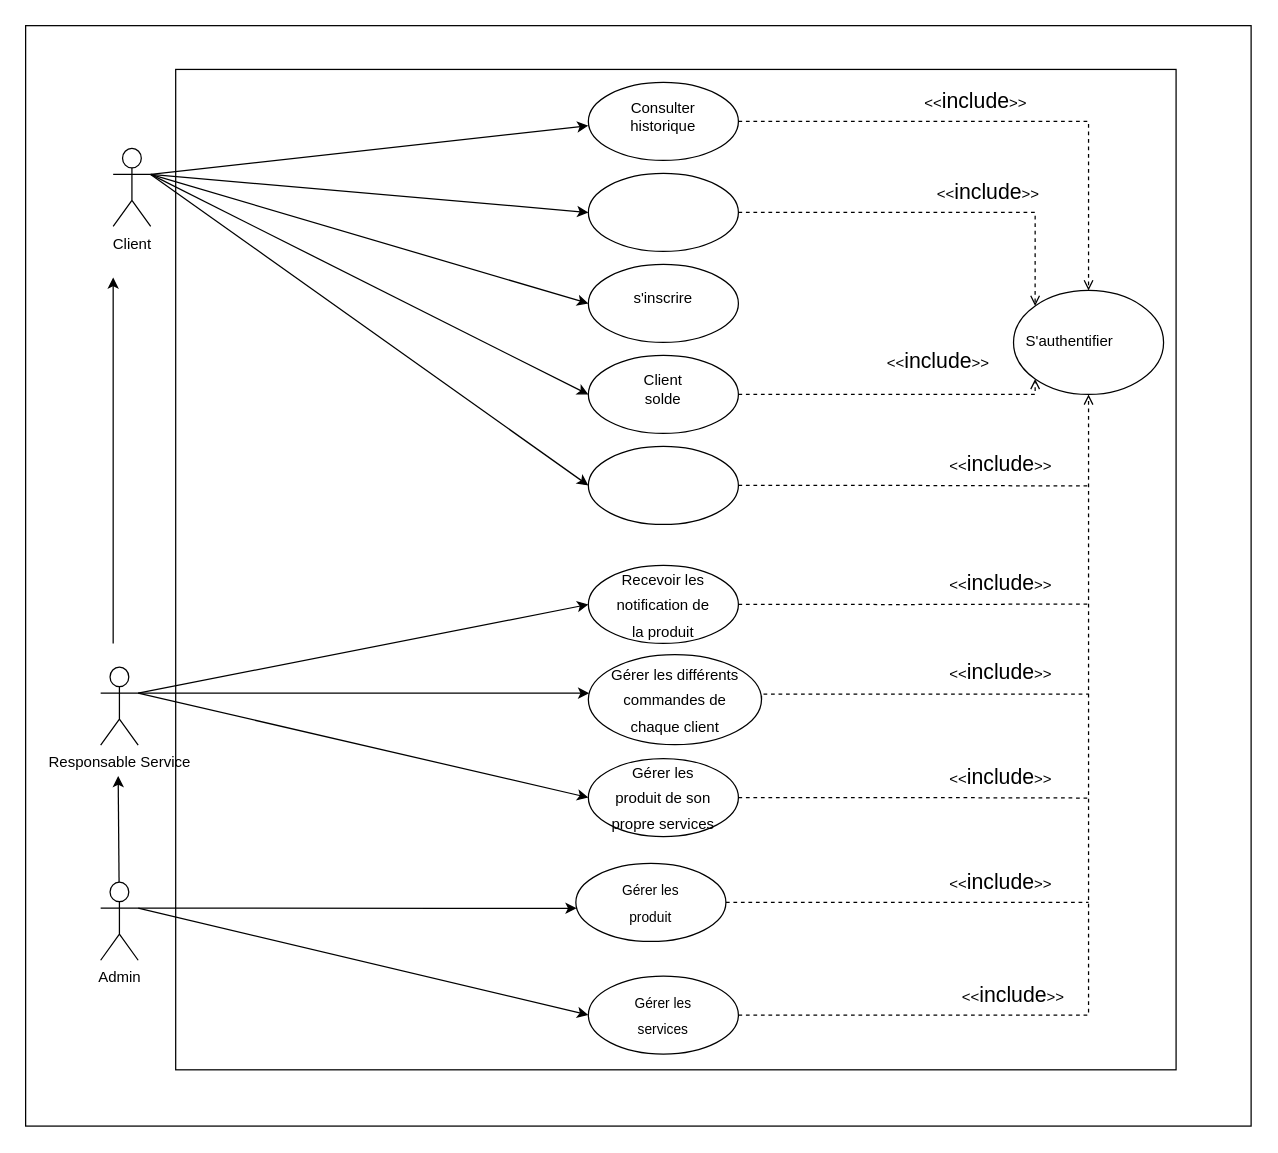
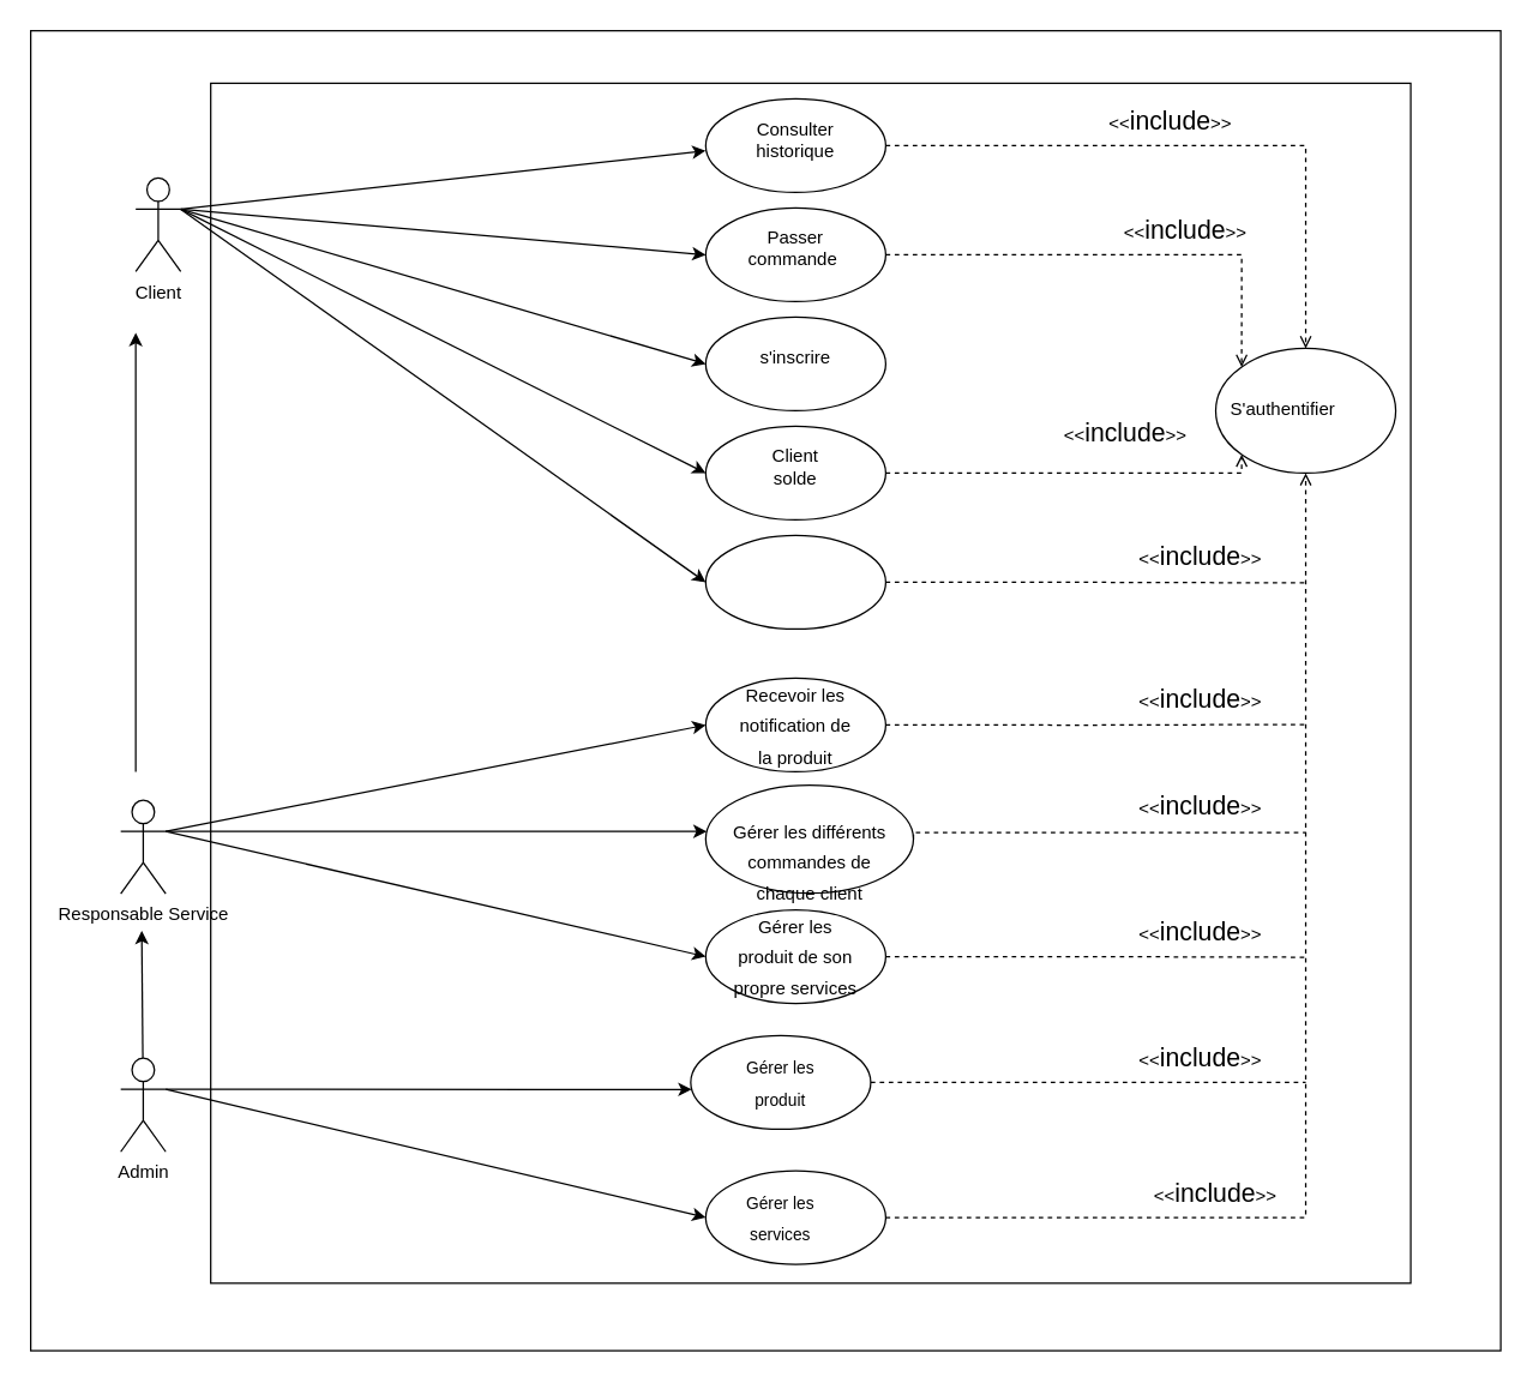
  <mxCell id="0" />
  <mxCell id="1" parent="0" />
  <mxCell id="2" value="" style="rounded=0;whiteSpace=wrap;html=1;strokeColor=default;fontFamily=Helvetica;fontSize=12;fontColor=default;fillColor=default;movable=1;resizable=1;rotatable=1;deletable=1;editable=1;locked=0;connectable=1;" parent="1" vertex="1"><mxGeometry x="20" y="20" width="980" height="880" as="geometry" /></mxCell>
  <mxCell id="3" value="" style="whiteSpace=wrap;html=1;aspect=fixed;movable=1;resizable=1;rotatable=1;deletable=1;editable=1;locked=0;connectable=1;" parent="1" vertex="1"><mxGeometry x="140" y="55" width="800" height="800" as="geometry" /></mxCell>
  <mxCell id="4" style="edgeStyle=none;rounded=0;orthogonalLoop=1;jettySize=auto;html=1;exitX=1;exitY=0.333;exitDx=0;exitDy=0;exitPerimeter=0;" parent="1" source="9" edge="1"><mxGeometry relative="1" as="geometry"><mxPoint x="470" y="100" as="targetPoint" /></mxGeometry></mxCell>
  <mxCell id="5" style="edgeStyle=none;rounded=0;orthogonalLoop=1;jettySize=auto;html=1;exitX=1;exitY=0.333;exitDx=0;exitDy=0;exitPerimeter=0;entryX=0;entryY=0.5;entryDx=0;entryDy=0;" parent="1" source="9" target="23" edge="1"><mxGeometry relative="1" as="geometry" /></mxCell>
  <mxCell id="6" style="edgeStyle=none;rounded=0;orthogonalLoop=1;jettySize=auto;html=1;exitX=1;exitY=0.333;exitDx=0;exitDy=0;exitPerimeter=0;entryX=0;entryY=0.5;entryDx=0;entryDy=0;" parent="1" source="9" target="28" edge="1"><mxGeometry relative="1" as="geometry" /></mxCell>
  <mxCell id="7" style="edgeStyle=none;rounded=0;orthogonalLoop=1;jettySize=auto;html=1;exitX=1;exitY=0.333;exitDx=0;exitDy=0;exitPerimeter=0;entryX=0;entryY=0.5;entryDx=0;entryDy=0;" parent="1" source="9" target="33" edge="1"><mxGeometry relative="1" as="geometry" /></mxCell>
  <mxCell id="8" style="edgeStyle=none;rounded=0;orthogonalLoop=1;jettySize=auto;html=1;exitX=1;exitY=0.333;exitDx=0;exitDy=0;exitPerimeter=0;entryX=0;entryY=0.5;entryDx=0;entryDy=0;" parent="1" source="9" target="39" edge="1"><mxGeometry relative="1" as="geometry" /></mxCell>
  <mxCell id="9" value="Client" style="shape=umlActor;verticalLabelPosition=bottom;verticalAlign=top;html=1;outlineConnect=0;labelBorderColor=none;" parent="1" vertex="1"><mxGeometry x="90" y="118.18" width="30" height="62.385" as="geometry" /></mxCell>
  <mxCell id="10" style="edgeStyle=none;rounded=0;orthogonalLoop=1;jettySize=auto;html=1;exitX=1;exitY=0.333;exitDx=0;exitDy=0;exitPerimeter=0;entryX=0;entryY=0.5;entryDx=0;entryDy=0;" parent="1" source="12" target="56" edge="1"><mxGeometry relative="1" as="geometry" /></mxCell>
  <mxCell id="11" style="edgeStyle=none;rounded=0;orthogonalLoop=1;jettySize=auto;html=1;exitX=1;exitY=0.333;exitDx=0;exitDy=0;exitPerimeter=0;entryX=0;entryY=0.5;entryDx=0;entryDy=0;" parent="1" source="12" target="63" edge="1"><mxGeometry relative="1" as="geometry" /></mxCell>
  <mxCell id="12" value="Responsable Service" style="shape=umlActor;verticalLabelPosition=bottom;verticalAlign=top;html=1;outlineConnect=0;" parent="1" vertex="1"><mxGeometry x="80" y="533.002" width="30" height="62.385" as="geometry" /></mxCell>
  <mxCell id="13" value="" style="group;movable=1;resizable=1;rotatable=1;deletable=1;editable=1;locked=0;connectable=1;" parent="1" vertex="1" connectable="0"><mxGeometry x="810" y="231.758" width="120" height="83.18" as="geometry" /></mxCell>
  <mxCell id="14" value="" style="ellipse;whiteSpace=wrap;html=1;" parent="13" vertex="1"><mxGeometry width="120" height="83.18" as="geometry" /></mxCell>
  <mxCell id="15" value="S'authentifier" style="text;html=1;strokeColor=none;fillColor=none;align=center;verticalAlign=middle;whiteSpace=wrap;rounded=0;" parent="13" vertex="1"><mxGeometry x="15" y="25.994" width="60" height="31.193" as="geometry" /></mxCell>
  <mxCell id="16" value="" style="group" parent="1" vertex="1" connectable="0"><mxGeometry x="470" y="65.398" width="120" height="62.385" as="geometry" /></mxCell>
  <mxCell id="17" value="" style="group" parent="16" vertex="1" connectable="0"><mxGeometry width="120" height="62.385" as="geometry" /></mxCell>
  <mxCell id="18" value="" style="ellipse;whiteSpace=wrap;html=1;" parent="17" vertex="1"><mxGeometry width="120" height="62.385" as="geometry" /></mxCell>
  <mxCell id="19" value="Consulter historique" style="text;html=1;strokeColor=none;fillColor=none;align=center;verticalAlign=middle;whiteSpace=wrap;rounded=0;" parent="17" vertex="1"><mxGeometry x="30" y="15.596" width="60" height="23.394" as="geometry" /></mxCell>
  <mxCell id="20" value="" style="group" parent="1" vertex="1" connectable="0"><mxGeometry x="470" y="138.18" width="120" height="62.385" as="geometry" /></mxCell>
  <mxCell id="21" style="edgeStyle=orthogonalEdgeStyle;rounded=0;orthogonalLoop=1;jettySize=auto;html=1;exitX=1;exitY=0.333;exitDx=0;exitDy=0;exitPerimeter=0;entryX=0;entryY=0.5;entryDx=0;entryDy=0;" parent="20" edge="1"><mxGeometry relative="1" as="geometry"><mxPoint y="41.59" as="targetPoint" /></mxGeometry></mxCell>
  <mxCell id="22" value="" style="group" parent="20" vertex="1" connectable="0"><mxGeometry width="120" height="62.385" as="geometry" /></mxCell>
  <mxCell id="23" value="" style="ellipse;whiteSpace=wrap;html=1;" parent="22" vertex="1"><mxGeometry width="120" height="62.385" as="geometry" /></mxCell>
+ <mxCell id="24" value="Passer commande&amp;nbsp;" style="text;html=1;strokeColor=none;fillColor=none;align=center;verticalAlign=middle;whiteSpace=wrap;rounded=0;" parent="22" vertex="1"><mxGeometry x="30" y="15.596" width="60" height="23.394" as="geometry" /></mxCell>
  <mxCell id="25" value="" style="group" parent="1" vertex="1" connectable="0"><mxGeometry x="470" y="210.963" width="120" height="62.385" as="geometry" /></mxCell>
  <mxCell id="26" style="edgeStyle=orthogonalEdgeStyle;rounded=0;orthogonalLoop=1;jettySize=auto;html=1;exitX=1;exitY=0.333;exitDx=0;exitDy=0;exitPerimeter=0;entryX=0;entryY=0.5;entryDx=0;entryDy=0;" parent="25" edge="1"><mxGeometry relative="1" as="geometry"><mxPoint y="41.59" as="targetPoint" /></mxGeometry></mxCell>
  <mxCell id="27" value="" style="group" parent="25" vertex="1" connectable="0"><mxGeometry width="120" height="62.385" as="geometry" /></mxCell>
  <mxCell id="28" value="" style="ellipse;whiteSpace=wrap;html=1;" parent="27" vertex="1"><mxGeometry width="120" height="62.385" as="geometry" /></mxCell>
  <mxCell id="29" value="s'inscrire" style="text;html=1;strokeColor=none;fillColor=none;align=center;verticalAlign=middle;whiteSpace=wrap;rounded=0;" parent="27" vertex="1"><mxGeometry x="30" y="15.596" width="60" height="23.394" as="geometry" /></mxCell>
  <mxCell id="30" value="" style="group" parent="1" vertex="1" connectable="0"><mxGeometry x="470" y="283.746" width="120" height="62.385" as="geometry" /></mxCell>
  <mxCell id="31" style="edgeStyle=orthogonalEdgeStyle;rounded=0;orthogonalLoop=1;jettySize=auto;html=1;exitX=1;exitY=0.333;exitDx=0;exitDy=0;exitPerimeter=0;entryX=0;entryY=0.5;entryDx=0;entryDy=0;" parent="30" edge="1"><mxGeometry relative="1" as="geometry"><mxPoint y="41.59" as="targetPoint" /></mxGeometry></mxCell>
  <mxCell id="32" value="" style="group" parent="30" vertex="1" connectable="0"><mxGeometry width="120" height="62.385" as="geometry" /></mxCell>
  <mxCell id="33" value="" style="ellipse;whiteSpace=wrap;html=1;" parent="32" vertex="1"><mxGeometry width="120" height="62.385" as="geometry" /></mxCell>
  <mxCell id="34" value="Client solde" style="text;html=1;strokeColor=none;fillColor=none;align=center;verticalAlign=middle;whiteSpace=wrap;rounded=0;" parent="32" vertex="1"><mxGeometry x="30" y="15.596" width="60" height="23.394" as="geometry" /></mxCell>
  <mxCell id="35" value="" style="group" parent="1" vertex="1" connectable="0"><mxGeometry x="470" y="356.529" width="120" height="62.385" as="geometry" /></mxCell>
  <mxCell id="36" style="edgeStyle=orthogonalEdgeStyle;rounded=0;orthogonalLoop=1;jettySize=auto;html=1;exitX=1;exitY=0.333;exitDx=0;exitDy=0;exitPerimeter=0;entryX=0;entryY=0.5;entryDx=0;entryDy=0;" parent="35" edge="1"><mxGeometry relative="1" as="geometry"><mxPoint y="41.59" as="targetPoint" /></mxGeometry></mxCell>
  <mxCell id="37" value="" style="group" parent="35" vertex="1" connectable="0"><mxGeometry width="120" height="62.385" as="geometry" /></mxCell>
  <mxCell id="38" style="edgeStyle=orthogonalEdgeStyle;rounded=0;orthogonalLoop=1;jettySize=auto;html=1;exitX=1;exitY=0.5;exitDx=0;exitDy=0;dashed=1;fontSize=12;endArrow=none;endFill=0;" parent="37" source="39" edge="1"><mxGeometry relative="1" as="geometry"><mxPoint x="400" y="31.593" as="targetPoint" /></mxGeometry></mxCell>
  <mxCell id="39" value="" style="ellipse;whiteSpace=wrap;html=1;" parent="37" vertex="1"><mxGeometry width="120" height="62.385" as="geometry" /></mxCell>
  <mxCell id="40" style="edgeStyle=orthogonalEdgeStyle;rounded=0;orthogonalLoop=1;jettySize=auto;html=1;exitX=1;exitY=0.5;exitDx=0;exitDy=0;dashed=1;fontSize=12;endArrow=none;endFill=0;" parent="1" source="56" edge="1"><mxGeometry relative="1" as="geometry"><mxPoint x="870" y="482.499" as="targetPoint" /></mxGeometry></mxCell>
  <mxCell id="41" style="edgeStyle=orthogonalEdgeStyle;rounded=0;orthogonalLoop=1;jettySize=auto;html=1;exitX=1;exitY=0.5;exitDx=0;exitDy=0;dashed=1;fontSize=12;endArrow=none;endFill=0;" parent="1" source="59" edge="1"><mxGeometry relative="1" as="geometry"><mxPoint x="870" y="554.482" as="targetPoint" /><Array as="points"><mxPoint x="609" y="554" /></Array></mxGeometry></mxCell>
  <mxCell id="42" style="edgeStyle=orthogonalEdgeStyle;rounded=0;orthogonalLoop=1;jettySize=auto;html=1;exitX=1;exitY=0.5;exitDx=0;exitDy=0;dashed=1;fontSize=12;endArrow=none;endFill=0;" parent="1" source="63" edge="1"><mxGeometry relative="1" as="geometry"><mxPoint x="870" y="637.663" as="targetPoint" /></mxGeometry></mxCell>
  <mxCell id="43" style="edgeStyle=orthogonalEdgeStyle;rounded=0;orthogonalLoop=1;jettySize=auto;html=1;exitX=1;exitY=0.5;exitDx=0;exitDy=0;entryX=0.5;entryY=1;entryDx=0;entryDy=0;fontSize=12;dashed=1;endArrow=open;endFill=0;" parent="1" source="75" target="14" edge="1"><mxGeometry relative="1" as="geometry" /></mxCell>
  <mxCell id="44" style="edgeStyle=orthogonalEdgeStyle;rounded=0;orthogonalLoop=1;jettySize=auto;html=1;exitX=1;exitY=0.5;exitDx=0;exitDy=0;entryX=0;entryY=1;entryDx=0;entryDy=0;dashed=1;fontSize=12;endArrow=open;endFill=0;" parent="1" source="33" target="14" edge="1"><mxGeometry relative="1" as="geometry"><Array as="points"><mxPoint x="828" y="314.939" /></Array></mxGeometry></mxCell>
  <mxCell id="45" style="edgeStyle=orthogonalEdgeStyle;rounded=0;orthogonalLoop=1;jettySize=auto;html=1;exitX=1;exitY=0.5;exitDx=0;exitDy=0;entryX=0;entryY=0;entryDx=0;entryDy=0;dashed=1;fontSize=12;endArrow=open;endFill=0;" parent="1" source="23" target="14" edge="1"><mxGeometry relative="1" as="geometry" /></mxCell>
  <mxCell id="46" style="edgeStyle=orthogonalEdgeStyle;rounded=0;orthogonalLoop=1;jettySize=auto;html=1;exitX=1;exitY=0.5;exitDx=0;exitDy=0;entryX=0.5;entryY=0;entryDx=0;entryDy=0;dashed=1;fontSize=12;endArrow=open;endFill=0;" parent="1" source="18" target="14" edge="1"><mxGeometry relative="1" as="geometry" /></mxCell>
  <mxCell id="47" value="&amp;lt;&amp;lt;&lt;font style=&quot;font-size: 17px;&quot;&gt;include&lt;/font&gt;&amp;gt;&amp;gt;" style="text;html=1;strokeColor=none;fillColor=none;align=center;verticalAlign=middle;whiteSpace=wrap;rounded=0;fontSize=12;" parent="1" vertex="1"><mxGeometry x="750" y="65.398" width="60" height="31.193" as="geometry" /></mxCell>
  <mxCell id="48" value="&amp;lt;&amp;lt;&lt;font style=&quot;font-size: 17px;&quot;&gt;include&lt;/font&gt;&amp;gt;&amp;gt;" style="text;html=1;strokeColor=none;fillColor=none;align=center;verticalAlign=middle;whiteSpace=wrap;rounded=0;fontSize=12;" parent="1" vertex="1"><mxGeometry x="760" y="138.18" width="60" height="31.193" as="geometry" /></mxCell>
  <mxCell id="49" value="&amp;lt;&amp;lt;&lt;font style=&quot;font-size: 17px;&quot;&gt;include&lt;/font&gt;&amp;gt;&amp;gt;" style="text;html=1;strokeColor=none;fillColor=none;align=center;verticalAlign=middle;whiteSpace=wrap;rounded=0;fontSize=12;" parent="1" vertex="1"><mxGeometry x="720" y="273.349" width="60" height="31.193" as="geometry" /></mxCell>
  <mxCell id="50" value="&amp;lt;&amp;lt;&lt;font style=&quot;font-size: 17px;&quot;&gt;include&lt;/font&gt;&amp;gt;&amp;gt;" style="text;html=1;strokeColor=none;fillColor=none;align=center;verticalAlign=middle;whiteSpace=wrap;rounded=0;fontSize=12;" parent="1" vertex="1"><mxGeometry x="770" y="356.529" width="60" height="31.193" as="geometry" /></mxCell>
  <mxCell id="51" value="&amp;lt;&amp;lt;&lt;font style=&quot;font-size: 17px;&quot;&gt;include&lt;/font&gt;&amp;gt;&amp;gt;" style="text;html=1;strokeColor=none;fillColor=none;align=center;verticalAlign=middle;whiteSpace=wrap;rounded=0;fontSize=12;" parent="1" vertex="1"><mxGeometry x="770" y="451.667" width="60" height="31.193" as="geometry" /></mxCell>
  <mxCell id="52" value="&amp;lt;&amp;lt;&lt;font style=&quot;font-size: 17px;&quot;&gt;include&lt;/font&gt;&amp;gt;&amp;gt;" style="text;html=1;strokeColor=none;fillColor=none;align=center;verticalAlign=middle;whiteSpace=wrap;rounded=0;fontSize=12;" parent="1" vertex="1"><mxGeometry x="770" y="522.89" width="60" height="31.193" as="geometry" /></mxCell>
  <mxCell id="53" value="&amp;lt;&amp;lt;&lt;font style=&quot;font-size: 17px;&quot;&gt;include&lt;/font&gt;&amp;gt;&amp;gt;" style="text;html=1;strokeColor=none;fillColor=none;align=center;verticalAlign=middle;whiteSpace=wrap;rounded=0;fontSize=12;" parent="1" vertex="1"><mxGeometry x="770" y="606.07" width="60" height="31.193" as="geometry" /></mxCell>
  <mxCell id="54" value="&amp;lt;&amp;lt;&lt;font style=&quot;font-size: 17px;&quot;&gt;include&lt;/font&gt;&amp;gt;&amp;gt;" style="text;html=1;strokeColor=none;fillColor=none;align=center;verticalAlign=middle;whiteSpace=wrap;rounded=0;fontSize=12;" parent="1" vertex="1"><mxGeometry x="770" y="689.996" width="60" height="31.193" as="geometry" /></mxCell>
  <mxCell id="55" value="" style="group" parent="1" vertex="1" connectable="0"><mxGeometry x="470" y="451.667" width="120" height="62.385" as="geometry" /></mxCell>
  <mxCell id="56" value="" style="ellipse;whiteSpace=wrap;html=1;" parent="55" vertex="1"><mxGeometry width="120" height="62.385" as="geometry" /></mxCell>
  <mxCell id="57" value="&lt;font style=&quot;font-size: 12px;&quot;&gt;Recevoir les notification de la produit&lt;/font&gt;" style="text;html=1;strokeColor=none;fillColor=none;align=center;verticalAlign=middle;whiteSpace=wrap;rounded=0;fontSize=17;" parent="55" vertex="1"><mxGeometry x="20" y="15.596" width="80" height="31.193" as="geometry" /></mxCell>
  <mxCell id="58" value="" style="group" parent="1" vertex="1" connectable="0"><mxGeometry x="470" y="522.89" width="150" height="72.11" as="geometry" /></mxCell>
  <mxCell id="59" value="" style="ellipse;whiteSpace=wrap;html=1;" parent="58" vertex="1"><mxGeometry width="138.462" height="72.11" as="geometry" /></mxCell>
- <mxCell id="60" value="&lt;font style=&quot;font-size: 12px;&quot;&gt;Gérer les différents commandes de chaque client&lt;/font&gt;" style="text;html=1;strokeColor=none;fillColor=none;align=center;verticalAlign=middle;whiteSpace=wrap;rounded=0;fontSize=17;" parent="58" vertex="1"><mxGeometry x="11.538" y="18.027" width="115.385" height="36.055" as="geometry" /></mxCell>
+ <mxCell id="60" value="&lt;font style=&quot;font-size: 12px;&quot;&gt;Gérer les différents commandes de chaque client&lt;/font&gt;" style="text;html=1;strokeColor=none;fillColor=none;align=center;verticalAlign=middle;whiteSpace=wrap;rounded=0;fontSize=17;" parent="58" vertex="1"><mxGeometry x="11.538" y="33.027" width="115.385" height="36.055" as="geometry" /></mxCell>
  <mxCell id="61" style="edgeStyle=orthogonalEdgeStyle;rounded=0;orthogonalLoop=1;jettySize=auto;html=1;exitX=1;exitY=0.333;exitDx=0;exitDy=0;exitPerimeter=0;fontSize=12;" parent="1" source="12" target="59" edge="1"><mxGeometry relative="1" as="geometry"><Array as="points"><mxPoint x="110" y="554.083" /></Array></mxGeometry></mxCell>
  <mxCell id="62" value="" style="group" parent="1" vertex="1" connectable="0"><mxGeometry x="470" y="606.07" width="120" height="62.385" as="geometry" /></mxCell>
  <mxCell id="63" value="" style="ellipse;whiteSpace=wrap;html=1;" parent="62" vertex="1"><mxGeometry width="120" height="62.385" as="geometry" /></mxCell>
  <mxCell id="64" value="&lt;font style=&quot;font-size: 12px;&quot;&gt;Gérer les produit de son propre services&lt;/font&gt;" style="text;html=1;strokeColor=none;fillColor=none;align=center;verticalAlign=middle;whiteSpace=wrap;rounded=0;fontSize=17;" parent="62" vertex="1"><mxGeometry x="15" y="15.6" width="90" height="31.19" as="geometry" /></mxCell>
  <mxCell id="65" value="" style="endArrow=classic;html=1;rounded=0;fontSize=10;endFill=1;startArrow=none;" parent="1" source="74" edge="1"><mxGeometry width="50" height="50" relative="1" as="geometry"><mxPoint x="94" y="803.624" as="sourcePoint" /><mxPoint x="94" y="620" as="targetPoint" /></mxGeometry></mxCell>
  <mxCell id="66" value="" style="endArrow=classic;html=1;rounded=0;fontSize=10;" parent="1" edge="1"><mxGeometry width="50" height="50" relative="1" as="geometry"><mxPoint x="90" y="514.052" as="sourcePoint" /><mxPoint x="90" y="221.361" as="targetPoint" /></mxGeometry></mxCell>
  <mxCell id="67" style="edgeStyle=orthogonalEdgeStyle;rounded=0;orthogonalLoop=1;jettySize=auto;html=1;exitX=1;exitY=0.333;exitDx=0;exitDy=0;exitPerimeter=0;fontSize=12;" parent="1" source="74" target="69" edge="1"><mxGeometry relative="1" as="geometry"><Array as="points"><mxPoint x="360" y="726" /><mxPoint x="360" y="726" /></Array></mxGeometry></mxCell>
  <mxCell id="68" value="" style="group" parent="1" vertex="1" connectable="0"><mxGeometry x="460" y="689.996" width="120" height="62.385" as="geometry" /></mxCell>
  <mxCell id="69" value="" style="ellipse;whiteSpace=wrap;html=1;" parent="68" vertex="1"><mxGeometry width="120" height="62.385" as="geometry" /></mxCell>
  <mxCell id="70" style="edgeStyle=none;rounded=0;orthogonalLoop=1;jettySize=auto;html=1;exitX=1;exitY=0.5;exitDx=0;exitDy=0;dashed=1;endArrow=none;endFill=0;" parent="68" source="71" edge="1"><mxGeometry relative="1" as="geometry"><mxPoint x="410" y="31.004" as="targetPoint" /></mxGeometry></mxCell>
  <mxCell id="71" value="" style="group;movable=1;resizable=1;rotatable=1;deletable=1;editable=1;locked=0;connectable=1;" parent="68" vertex="1" connectable="0"><mxGeometry width="120" height="62.385" as="geometry" /></mxCell>
  <mxCell id="72" value="&lt;font style=&quot;font-size: 11px;&quot;&gt;Gérer les produit&lt;/font&gt;" style="text;html=1;strokeColor=none;fillColor=none;align=center;verticalAlign=middle;whiteSpace=wrap;rounded=0;fontSize=17;" parent="71" vertex="1"><mxGeometry x="30" y="15.596" width="60" height="31.193" as="geometry" /></mxCell>
  <mxCell id="73" style="rounded=0;orthogonalLoop=1;jettySize=auto;html=1;exitX=1;exitY=0.333;exitDx=0;exitDy=0;exitPerimeter=0;entryX=0;entryY=0.5;entryDx=0;entryDy=0;" parent="1" source="74" target="75" edge="1"><mxGeometry relative="1" as="geometry" /></mxCell>
  <mxCell id="74" value="Admin" style="shape=umlActor;verticalLabelPosition=bottom;verticalAlign=top;html=1;outlineConnect=0;fontSize=12;movable=1;resizable=1;rotatable=1;deletable=1;editable=1;locked=0;connectable=1;" parent="1" vertex="1"><mxGeometry x="80" y="704.994" width="30" height="62.385" as="geometry" /></mxCell>
  <mxCell id="75" value="" style="ellipse;whiteSpace=wrap;html=1;" parent="1" vertex="1"><mxGeometry x="470" y="779.996" width="120" height="62.385" as="geometry" /></mxCell>
- <mxCell id="76" value="&lt;font style=&quot;font-size: 11px;&quot;&gt;Gérer les services&lt;/font&gt;" style="text;html=1;strokeColor=none;fillColor=none;align=center;verticalAlign=middle;whiteSpace=wrap;rounded=0;fontSize=17;" parent="1" vertex="1"><mxGeometry x="500" y="795.593" width="60" height="31.193" as="geometry" /></mxCell>
+ <mxCell id="76" value="&lt;font style=&quot;font-size: 11px;&quot;&gt;Gérer les services&lt;/font&gt;" style="text;html=1;strokeColor=none;fillColor=none;align=center;verticalAlign=middle;whiteSpace=wrap;rounded=0;fontSize=17;" parent="1" vertex="1"><mxGeometry x="490" y="795.593" width="60" height="31.193" as="geometry" /></mxCell>
  <mxCell id="77" value="&amp;lt;&amp;lt;&lt;font style=&quot;font-size: 17px;&quot;&gt;include&lt;/font&gt;&amp;gt;&amp;gt;" style="text;html=1;strokeColor=none;fillColor=none;align=center;verticalAlign=middle;whiteSpace=wrap;rounded=0;fontSize=12;" parent="1" vertex="1"><mxGeometry x="780" y="779.996" width="60" height="31.193" as="geometry" /></mxCell>
